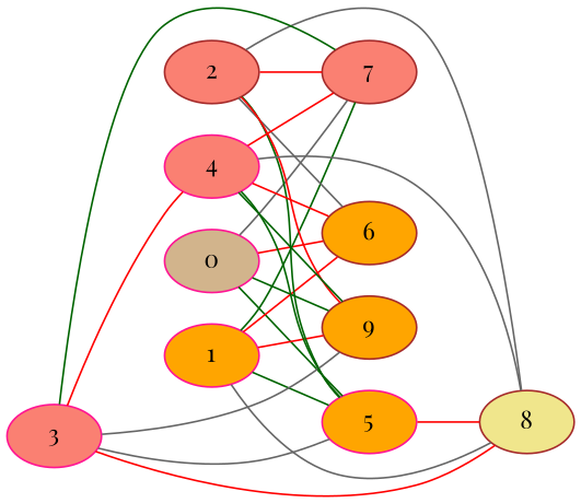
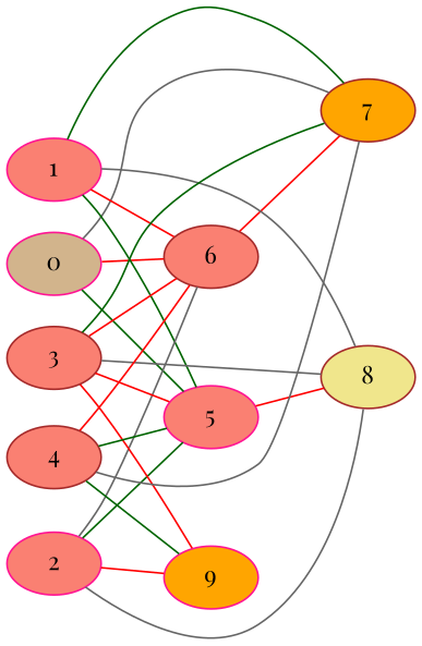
  graph {
    fontname="Playfair Display"
    rankdir=LR
    node [color=brown fillcolor=orange fontname="Playfair Display" style=filled]
    edge [color=red fontname="Playfair Display"]
    0 [color=deeppink fillcolor=tan]
-   5 [color=deeppink]
-   6
-   7 [fillcolor=salmon]
-   9
+   5 [color=deeppink fillcolor=salmon]
+   6 [fillcolor=salmon]
+   7
+   9 [color=deeppink]
    8 [fillcolor=khaki]
-   1 [color=deeppink]
-   2 [fillcolor=salmon]
-   3 [color=deeppink fillcolor=salmon]
-   4 [color=deeppink fillcolor=salmon]
+   1 [color=deeppink fillcolor=salmon]
+   2 [color=deeppink fillcolor=salmon]
+   3 [fillcolor=salmon]
+   4 [fillcolor=salmon]
    0 -- 5 [color=darkgreen]
    0 -- 6
    0 -- 7 [color=gray40]
-   0 -- 9 [color=darkgreen]
    5 -- 8
    1 -- 5 [color=darkgreen]
    1 -- 6
    1 -- 7 [color=darkgreen]
-   1 -- 9
    1 -- 8 [color=gray40]
    2 -- 5 [color=darkgreen]
    2 -- 6 [color=gray40]
-   2 -- 7
+   6 -- 7
    2 -- 9
    2 -- 8 [color=gray40]
-   3 -- 5 [color=gray40]
-   3 -- 4
+   3 -- 5
+   3 -- 6
    3 -- 7 [color=darkgreen]
-   3 -- 9 [color=gray40]
-   3 -- 8
+   3 -- 9
+   3 -- 8 [color=gray40]
    4 -- 5 [color=darkgreen]
    4 -- 6
-   4 -- 7
+   4 -- 7 [color=gray40]
    4 -- 9 [color=darkgreen]
-   4 -- 8 [color=gray40]
  }
